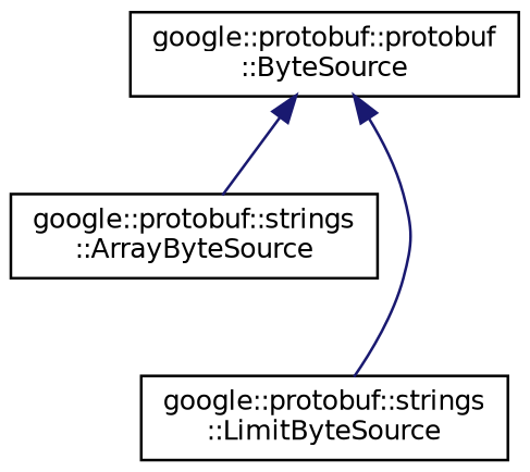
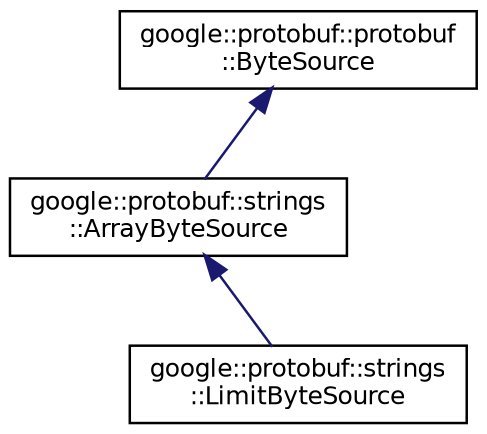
  digraph {
    rankdir=TB
    node [color=black fillcolor=white fontname=Helvetica fontsize=10 shape=record style=filled]
    edge [color=midnightblue dir=back fontname=Helvetica fontsize=10 labelfontname=Helvetica labelfontsize=10 style=solid]
    n1 [height=0.2 label="google::protobuf::protobuf\l::ByteSource" width=0.4]
    n2 [height=0.2 label="google::protobuf::strings\l::ArrayByteSource" width=0.4]
    n3 [height=0.2 label="google::protobuf::strings\l::LimitByteSource" width=0.4]
    n1 -> n2
-   n1 -> n3
+   n2 -> n3
  }
